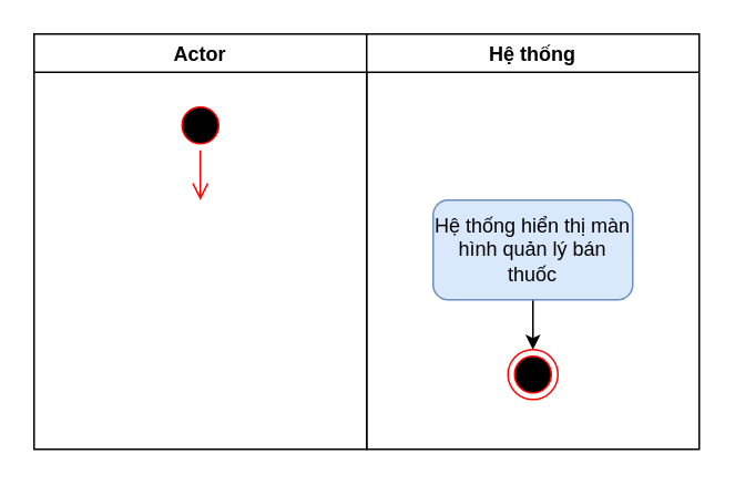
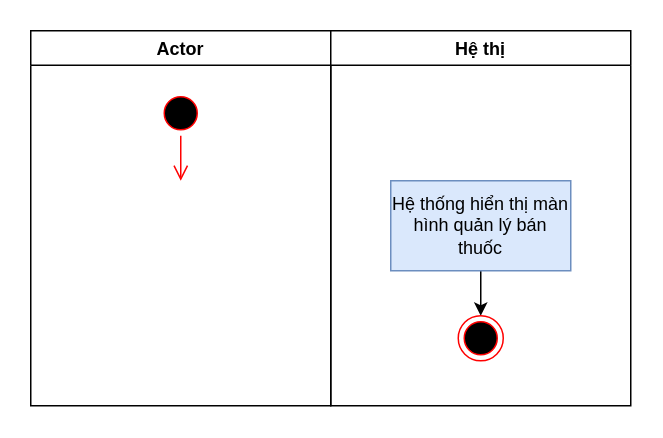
  <mxCell id="0" />
  <mxCell id="1" parent="0" />
  <mxCell id="2" value="Actor" style="swimlane;" vertex="1" parent="1"><mxGeometry x="20" y="20" width="200" height="250" as="geometry" /></mxCell>
  <mxCell id="3" value="" style="ellipse;html=1;shape=startState;fillColor=#000000;strokeColor=#ff0000;" vertex="1" parent="2"><mxGeometry x="85" y="40" width="30" height="30" as="geometry" /></mxCell>
  <mxCell id="4" value="" style="edgeStyle=orthogonalEdgeStyle;html=1;verticalAlign=bottom;endArrow=open;endSize=8;strokeColor=#ff0000;" edge="1" source="3" parent="2"><mxGeometry relative="1" as="geometry"><mxPoint x="100" y="100" as="targetPoint" /></mxGeometry></mxCell>
- <mxCell id="5" value="Hệ thống" style="swimlane;startSize=23;" vertex="1" parent="1"><mxGeometry x="220" y="20" width="200" height="250" as="geometry" /></mxCell>
+ <mxCell id="5" value="Hệ thị" style="swimlane;startSize=23;" vertex="1" parent="1"><mxGeometry x="220" y="20" width="200" height="250" as="geometry" /></mxCell>
  <mxCell id="6" style="edgeStyle=orthogonalEdgeStyle;rounded=0;orthogonalLoop=1;jettySize=auto;html=1;exitX=0.5;exitY=1;exitDx=0;exitDy=0;entryX=0.5;entryY=0;entryDx=0;entryDy=0;" edge="1" parent="5" source="7" target="8"><mxGeometry relative="1" as="geometry" /></mxCell>
- <mxCell id="7" value="Hệ thống hiển thị màn hình quản lý bán thuốc" style="rounded=1;whiteSpace=wrap;html=1;fillColor=#dae8fc;strokeColor=#6c8ebf;" vertex="1" parent="5"><mxGeometry x="40" y="100" width="120" height="60" as="geometry" /></mxCell>
+ <mxCell id="7" value="Hệ thống hiển thị màn hình quản lý bán thuốc" style="whiteSpace=wrap;html=1;fillColor=#dae8fc;strokeColor=#6c8ebf;rounded=0;" vertex="1" parent="5"><mxGeometry x="40" y="100" width="120" height="60" as="geometry" /></mxCell>
  <mxCell id="8" value="" style="ellipse;html=1;shape=endState;fillColor=#000000;strokeColor=#ff0000;" vertex="1" parent="5"><mxGeometry x="85" y="190" width="30" height="30" as="geometry" /></mxCell>
